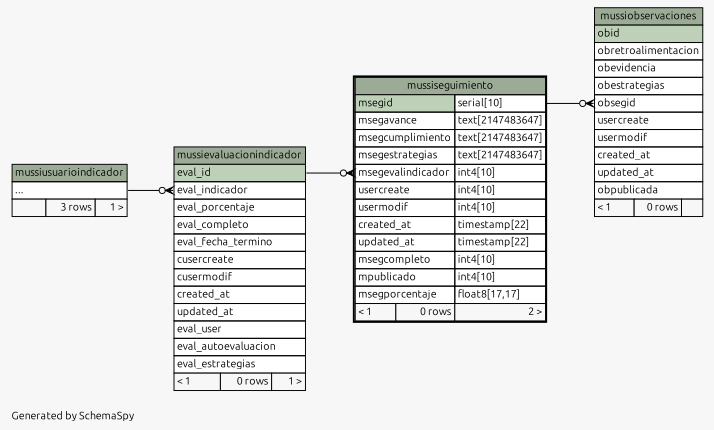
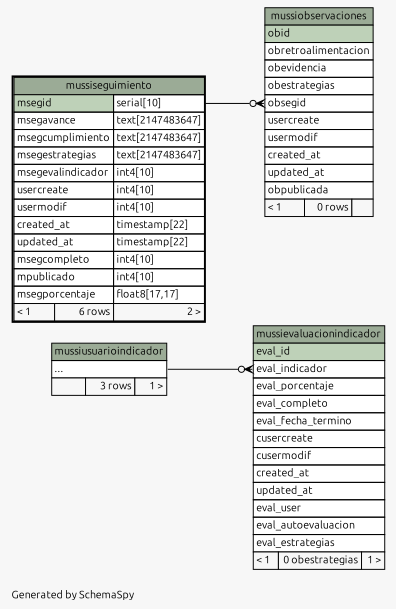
  digraph {
    bgcolor="#f7f7f7"
    fontname=Ubuntu
    fontsize=11
    label="\nGenerated by SchemaSpy"
    labeljust=l
    nodesep=0.18
    rankdir=RL
    ranksep=0.46
    node [fontname=Ubuntu fontsize=11 shape=plaintext]
    edge [arrowhead=none arrowsize=0.8 arrowtail=crowodot dir=back fontname=Ubuntu]
-   n1 [label=<     <TABLE BORDER="0" CELLBORDER="1" CELLSPACING="0" BGCOLOR="#ffffff">       <TR><TD COLSPAN="3" BGCOLOR="#9bab96" ALIGN="CENTER">mussievaluacionindicador</TD></TR>       <TR><TD PORT="eval_id" COLSPAN="3" BGCOLOR="#bed1b8" ALIGN="LEFT">eval_id</TD></TR>       <TR><TD PORT="eval_indicador" COLSPAN="3" ALIGN="LEFT">eval_indicador</TD></TR>       <TR><TD PORT="eval_porcentaje" COLSPAN="3" ALIGN="LEFT">eval_porcentaje</TD></TR>       <TR><TD PORT="eval_completo" COLSPAN="3" ALIGN="LEFT">eval_completo</TD></TR>       <TR><TD PORT="eval_fecha_termino" COLSPAN="3" ALIGN="LEFT">eval_fecha_termino</TD></TR>       <TR><TD PORT="cusercreate" COLSPAN="3" ALIGN="LEFT">cusercreate</TD></TR>       <TR><TD PORT="cusermodif" COLSPAN="3" ALIGN="LEFT">cusermodif</TD></TR>       <TR><TD PORT="created_at" COLSPAN="3" ALIGN="LEFT">created_at</TD></TR>       <TR><TD PORT="updated_at" COLSPAN="3" ALIGN="LEFT">updated_at</TD></TR>       <TR><TD PORT="eval_user" COLSPAN="3" ALIGN="LEFT">eval_user</TD></TR>       <TR><TD PORT="eval_autoevaluacion" COLSPAN="3" ALIGN="LEFT">eval_autoevaluacion</TD></TR>       <TR><TD PORT="eval_estrategias" COLSPAN="3" ALIGN="LEFT">eval_estrategias</TD></TR>       <TR><TD ALIGN="LEFT" BGCOLOR="#f7f7f7">&lt; 1</TD><TD ALIGN="RIGHT" BGCOLOR="#f7f7f7">0 rows</TD><TD ALIGN="RIGHT" BGCOLOR="#f7f7f7">1 &gt;</TD></TR>     </TABLE>>]
+   n1 [label=<     <TABLE BORDER="0" CELLBORDER="1" CELLSPACING="0" BGCOLOR="#ffffff">       <TR><TD COLSPAN="3" BGCOLOR="#9bab96" ALIGN="CENTER">mussievaluacionindicador</TD></TR>       <TR><TD PORT="eval_id" COLSPAN="3" BGCOLOR="#bed1b8" ALIGN="LEFT">eval_id</TD></TR>       <TR><TD PORT="eval_indicador" COLSPAN="3" ALIGN="LEFT">eval_indicador</TD></TR>       <TR><TD PORT="eval_porcentaje" COLSPAN="3" ALIGN="LEFT">eval_porcentaje</TD></TR>       <TR><TD PORT="eval_completo" COLSPAN="3" ALIGN="LEFT">eval_completo</TD></TR>       <TR><TD PORT="eval_fecha_termino" COLSPAN="3" ALIGN="LEFT">eval_fecha_termino</TD></TR>       <TR><TD PORT="cusercreate" COLSPAN="3" ALIGN="LEFT">cusercreate</TD></TR>       <TR><TD PORT="cusermodif" COLSPAN="3" ALIGN="LEFT">cusermodif</TD></TR>       <TR><TD PORT="created_at" COLSPAN="3" ALIGN="LEFT">created_at</TD></TR>       <TR><TD PORT="updated_at" COLSPAN="3" ALIGN="LEFT">updated_at</TD></TR>       <TR><TD PORT="eval_user" COLSPAN="3" ALIGN="LEFT">eval_user</TD></TR>       <TR><TD PORT="eval_autoevaluacion" COLSPAN="3" ALIGN="LEFT">eval_autoevaluacion</TD></TR>       <TR><TD PORT="eval_estrategias" COLSPAN="3" ALIGN="LEFT">eval_estrategias</TD></TR>       <TR><TD ALIGN="LEFT" BGCOLOR="#f7f7f7">&lt; 1</TD><TD ALIGN="RIGHT" BGCOLOR="#f7f7f7">0 obestrategias</TD><TD ALIGN="RIGHT" BGCOLOR="#f7f7f7">1 &gt;</TD></TR>     </TABLE>>]
    n2 [label=<     <TABLE BORDER="0" CELLBORDER="1" CELLSPACING="0" BGCOLOR="#ffffff">       <TR><TD COLSPAN="3" BGCOLOR="#9bab96" ALIGN="CENTER">mussiusuarioindicador</TD></TR>       <TR><TD PORT="elipses" COLSPAN="3" ALIGN="LEFT">...</TD></TR>       <TR><TD ALIGN="LEFT" BGCOLOR="#f7f7f7">  </TD><TD ALIGN="RIGHT" BGCOLOR="#f7f7f7">3 rows</TD><TD ALIGN="RIGHT" BGCOLOR="#f7f7f7">1 &gt;</TD></TR>     </TABLE>>]
    n3 [label=<     <TABLE BORDER="0" CELLBORDER="1" CELLSPACING="0" BGCOLOR="#ffffff">       <TR><TD COLSPAN="3" BGCOLOR="#9bab96" ALIGN="CENTER">mussiobservaciones</TD></TR>       <TR><TD PORT="obid" COLSPAN="3" BGCOLOR="#bed1b8" ALIGN="LEFT">obid</TD></TR>       <TR><TD PORT="obretroalimentacion" COLSPAN="3" ALIGN="LEFT">obretroalimentacion</TD></TR>       <TR><TD PORT="obevidencia" COLSPAN="3" ALIGN="LEFT">obevidencia</TD></TR>       <TR><TD PORT="obestrategias" COLSPAN="3" ALIGN="LEFT">obestrategias</TD></TR>       <TR><TD PORT="obsegid" COLSPAN="3" ALIGN="LEFT">obsegid</TD></TR>       <TR><TD PORT="usercreate" COLSPAN="3" ALIGN="LEFT">usercreate</TD></TR>       <TR><TD PORT="usermodif" COLSPAN="3" ALIGN="LEFT">usermodif</TD></TR>       <TR><TD PORT="created_at" COLSPAN="3" ALIGN="LEFT">created_at</TD></TR>       <TR><TD PORT="updated_at" COLSPAN="3" ALIGN="LEFT">updated_at</TD></TR>       <TR><TD PORT="obpublicada" COLSPAN="3" ALIGN="LEFT">obpublicada</TD></TR>       <TR><TD ALIGN="LEFT" BGCOLOR="#f7f7f7">&lt; 1</TD><TD ALIGN="RIGHT" BGCOLOR="#f7f7f7">0 rows</TD><TD ALIGN="RIGHT" BGCOLOR="#f7f7f7">  </TD></TR>     </TABLE>>]
-   n4 [label=<     <TABLE BORDER="2" CELLBORDER="1" CELLSPACING="0" BGCOLOR="#ffffff">       <TR><TD COLSPAN="3" BGCOLOR="#9bab96" ALIGN="CENTER">mussiseguimiento</TD></TR>       <TR><TD PORT="msegid" COLSPAN="2" BGCOLOR="#bed1b8" ALIGN="LEFT">msegid</TD><TD PORT="msegid.type" ALIGN="LEFT">serial[10]</TD></TR>       <TR><TD PORT="msegavance" COLSPAN="2" ALIGN="LEFT">msegavance</TD><TD PORT="msegavance.type" ALIGN="LEFT">text[2147483647]</TD></TR>       <TR><TD PORT="msegcumplimiento" COLSPAN="2" ALIGN="LEFT">msegcumplimiento</TD><TD PORT="msegcumplimiento.type" ALIGN="LEFT">text[2147483647]</TD></TR>       <TR><TD PORT="msegestrategias" COLSPAN="2" ALIGN="LEFT">msegestrategias</TD><TD PORT="msegestrategias.type" ALIGN="LEFT">text[2147483647]</TD></TR>       <TR><TD PORT="msegevalindicador" COLSPAN="2" ALIGN="LEFT">msegevalindicador</TD><TD PORT="msegevalindicador.type" ALIGN="LEFT">int4[10]</TD></TR>       <TR><TD PORT="usercreate" COLSPAN="2" ALIGN="LEFT">usercreate</TD><TD PORT="usercreate.type" ALIGN="LEFT">int4[10]</TD></TR>       <TR><TD PORT="usermodif" COLSPAN="2" ALIGN="LEFT">usermodif</TD><TD PORT="usermodif.type" ALIGN="LEFT">int4[10]</TD></TR>       <TR><TD PORT="created_at" COLSPAN="2" ALIGN="LEFT">created_at</TD><TD PORT="created_at.type" ALIGN="LEFT">timestamp[22]</TD></TR>       <TR><TD PORT="updated_at" COLSPAN="2" ALIGN="LEFT">updated_at</TD><TD PORT="updated_at.type" ALIGN="LEFT">timestamp[22]</TD></TR>       <TR><TD PORT="msegcompleto" COLSPAN="2" ALIGN="LEFT">msegcompleto</TD><TD PORT="msegcompleto.type" ALIGN="LEFT">int4[10]</TD></TR>       <TR><TD PORT="mpublicado" COLSPAN="2" ALIGN="LEFT">mpublicado</TD><TD PORT="mpublicado.type" ALIGN="LEFT">int4[10]</TD></TR>       <TR><TD PORT="msegporcentaje" COLSPAN="2" ALIGN="LEFT">msegporcentaje</TD><TD PORT="msegporcentaje.type" ALIGN="LEFT">float8[17,17]</TD></TR>       <TR><TD ALIGN="LEFT" BGCOLOR="#f7f7f7">&lt; 1</TD><TD ALIGN="RIGHT" BGCOLOR="#f7f7f7">0 rows</TD><TD ALIGN="RIGHT" BGCOLOR="#f7f7f7">2 &gt;</TD></TR>     </TABLE>>]
+   n4 [label=<     <TABLE BORDER="2" CELLBORDER="1" CELLSPACING="0" BGCOLOR="#ffffff">       <TR><TD COLSPAN="3" BGCOLOR="#9bab96" ALIGN="CENTER">mussiseguimiento</TD></TR>       <TR><TD PORT="msegid" COLSPAN="2" BGCOLOR="#bed1b8" ALIGN="LEFT">msegid</TD><TD PORT="msegid.type" ALIGN="LEFT">serial[10]</TD></TR>       <TR><TD PORT="msegavance" COLSPAN="2" ALIGN="LEFT">msegavance</TD><TD PORT="msegavance.type" ALIGN="LEFT">text[2147483647]</TD></TR>       <TR><TD PORT="msegcumplimiento" COLSPAN="2" ALIGN="LEFT">msegcumplimiento</TD><TD PORT="msegcumplimiento.type" ALIGN="LEFT">text[2147483647]</TD></TR>       <TR><TD PORT="msegestrategias" COLSPAN="2" ALIGN="LEFT">msegestrategias</TD><TD PORT="msegestrategias.type" ALIGN="LEFT">text[2147483647]</TD></TR>       <TR><TD PORT="msegevalindicador" COLSPAN="2" ALIGN="LEFT">msegevalindicador</TD><TD PORT="msegevalindicador.type" ALIGN="LEFT">int4[10]</TD></TR>       <TR><TD PORT="usercreate" COLSPAN="2" ALIGN="LEFT">usercreate</TD><TD PORT="usercreate.type" ALIGN="LEFT">int4[10]</TD></TR>       <TR><TD PORT="usermodif" COLSPAN="2" ALIGN="LEFT">usermodif</TD><TD PORT="usermodif.type" ALIGN="LEFT">int4[10]</TD></TR>       <TR><TD PORT="created_at" COLSPAN="2" ALIGN="LEFT">created_at</TD><TD PORT="created_at.type" ALIGN="LEFT">timestamp[22]</TD></TR>       <TR><TD PORT="updated_at" COLSPAN="2" ALIGN="LEFT">updated_at</TD><TD PORT="updated_at.type" ALIGN="LEFT">timestamp[22]</TD></TR>       <TR><TD PORT="msegcompleto" COLSPAN="2" ALIGN="LEFT">msegcompleto</TD><TD PORT="msegcompleto.type" ALIGN="LEFT">int4[10]</TD></TR>       <TR><TD PORT="mpublicado" COLSPAN="2" ALIGN="LEFT">mpublicado</TD><TD PORT="mpublicado.type" ALIGN="LEFT">int4[10]</TD></TR>       <TR><TD PORT="msegporcentaje" COLSPAN="2" ALIGN="LEFT">msegporcentaje</TD><TD PORT="msegporcentaje.type" ALIGN="LEFT">float8[17,17]</TD></TR>       <TR><TD ALIGN="LEFT" BGCOLOR="#f7f7f7">&lt; 1</TD><TD ALIGN="RIGHT" BGCOLOR="#f7f7f7">6 rows</TD><TD ALIGN="RIGHT" BGCOLOR="#f7f7f7">2 &gt;</TD></TR>     </TABLE>>]
    n1 -> n2 [headport="elipses:e" tailport="eval_indicador:w"]
    n3 -> n4 [headport="msegid.type:e" tailport="obsegid:w"]
-   n4 -> n1 [headport="eval_id:e" tailport="msegevalindicador:w"]
  }
